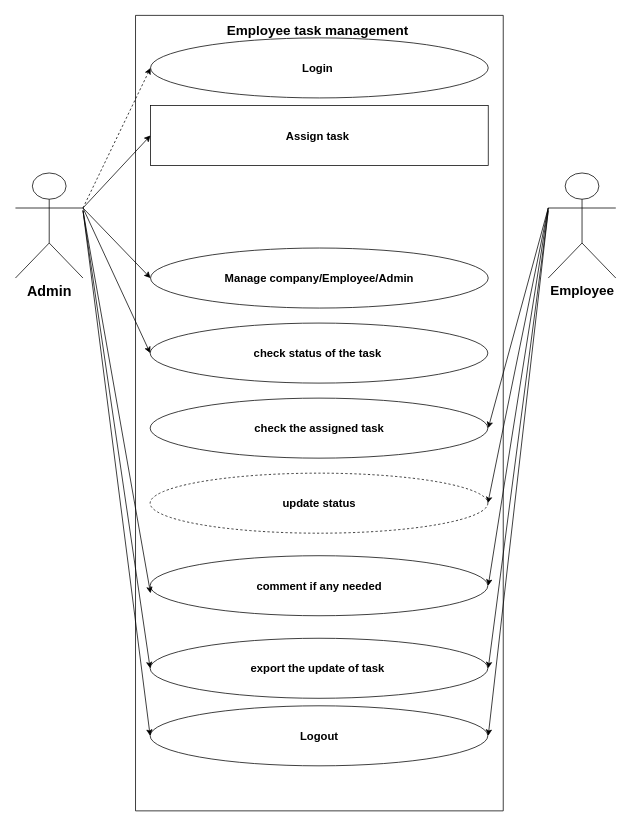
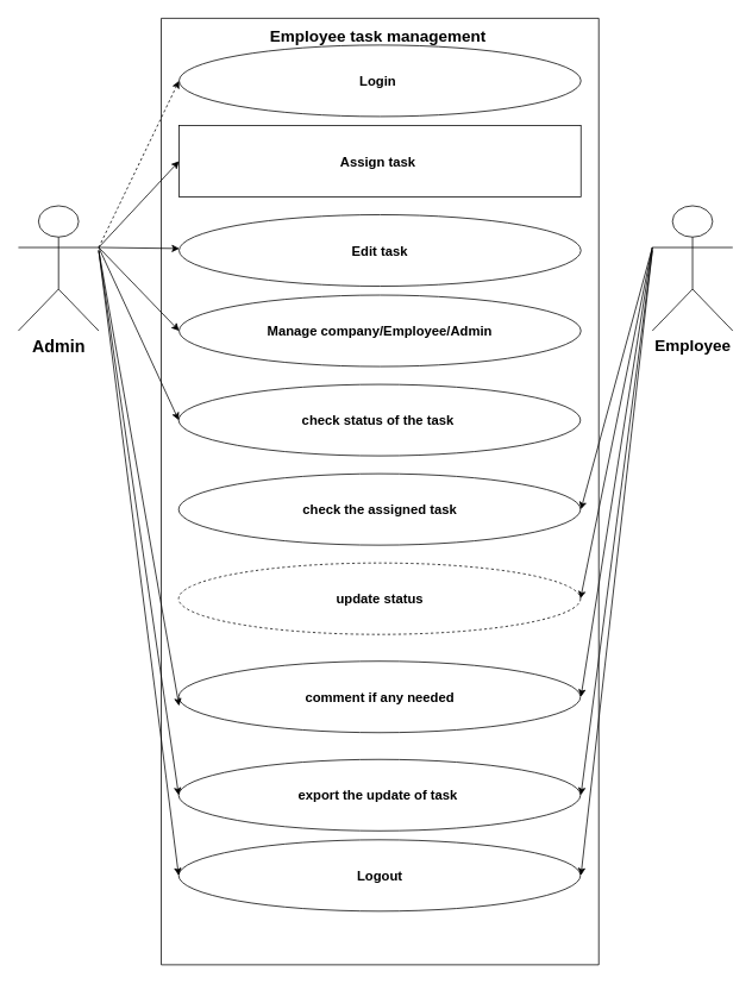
  <mxCell id="0" />
  <mxCell id="1" parent="0" />
  <mxCell id="2" value="&lt;b&gt;&lt;font style=&quot;font-size: 19px&quot;&gt;Admin&lt;/font&gt;&lt;/b&gt;" style="shape=umlActor;verticalLabelPosition=bottom;verticalAlign=top;html=1;outlineConnect=0;" vertex="1" parent="1"><mxGeometry x="20" y="230" width="90" height="140" as="geometry" /></mxCell>
  <mxCell id="3" value="&lt;b&gt;&lt;font style=&quot;font-size: 18px&quot;&gt;Employee&lt;/font&gt;&lt;/b&gt;" style="shape=umlActor;verticalLabelPosition=bottom;verticalAlign=top;html=1;outlineConnect=0;" vertex="1" parent="1"><mxGeometry x="730" y="230" width="90" height="140" as="geometry" /></mxCell>
  <mxCell id="4" value="" style="swimlane;startSize=0;" vertex="1" parent="1"><mxGeometry x="180" y="20" width="490" height="1060" as="geometry" /></mxCell>
  <mxCell id="5" value="&lt;font style=&quot;font-size: 15px&quot;&gt;&lt;b&gt;Login&amp;nbsp;&lt;/b&gt;&lt;/font&gt;" style="ellipse;whiteSpace=wrap;html=1;" vertex="1" parent="4"><mxGeometry x="20" y="30" width="450" height="80" as="geometry" /></mxCell>
  <mxCell id="6" value="&lt;font style=&quot;font-size: 15px&quot;&gt;&lt;b&gt;Assign task&amp;nbsp;&lt;/b&gt;&lt;/font&gt;" style="whiteSpace=wrap;html=1;rounded=0;" vertex="1" parent="4"><mxGeometry x="20" y="120" width="450" height="80" as="geometry" /></mxCell>
+ <mxCell id="7" value="&lt;b&gt;&lt;font style=&quot;font-size: 15px&quot;&gt;Edit task&lt;/font&gt;&lt;/b&gt;" style="ellipse;whiteSpace=wrap;html=1;" vertex="1" parent="4"><mxGeometry x="20" y="220" width="450" height="80" as="geometry" /></mxCell>
  <mxCell id="8" value="&lt;font style=&quot;font-size: 15px&quot;&gt;&lt;b&gt;Manage company/Employee/Admin&lt;/b&gt;&lt;/font&gt;" style="ellipse;whiteSpace=wrap;html=1;" vertex="1" parent="4"><mxGeometry x="20" y="310" width="450" height="80" as="geometry" /></mxCell>
  <mxCell id="9" value="&lt;b&gt;&lt;font style=&quot;font-size: 15px&quot;&gt;check status of the task&amp;nbsp;&lt;/font&gt;&lt;/b&gt;" style="ellipse;whiteSpace=wrap;html=1;" vertex="1" parent="4"><mxGeometry x="19.5" y="410" width="450" height="80" as="geometry" /></mxCell>
  <mxCell id="10" value="&lt;font style=&quot;font-size: 15px&quot;&gt;&lt;b&gt;update status&lt;/b&gt;&lt;/font&gt;" style="ellipse;whiteSpace=wrap;html=1;dashed=1;" vertex="1" parent="4"><mxGeometry x="19.5" y="610" width="450" height="80" as="geometry" /></mxCell>
  <mxCell id="11" value="&lt;font style=&quot;font-size: 15px&quot;&gt;&lt;b&gt;comment if any needed&lt;/b&gt;&lt;/font&gt;" style="ellipse;whiteSpace=wrap;html=1;" vertex="1" parent="4"><mxGeometry x="19.5" y="720" width="450" height="80" as="geometry" /></mxCell>
  <mxCell id="12" value="&lt;font style=&quot;font-size: 15px&quot;&gt;&lt;b&gt;export the update of task&amp;nbsp;&lt;/b&gt;&lt;/font&gt;" style="ellipse;whiteSpace=wrap;html=1;" vertex="1" parent="4"><mxGeometry x="19.5" y="830" width="450" height="80" as="geometry" /></mxCell>
  <mxCell id="13" value="&lt;b&gt;&lt;font style=&quot;font-size: 15px&quot;&gt;check the assigned task&lt;/font&gt;&lt;/b&gt;" style="ellipse;whiteSpace=wrap;html=1;" vertex="1" parent="4"><mxGeometry x="19.5" y="510" width="450" height="80" as="geometry" /></mxCell>
  <mxCell id="14" value="&lt;b&gt;&lt;font style=&quot;font-size: 18px&quot;&gt;Employee task management&amp;nbsp;&lt;/font&gt;&lt;/b&gt;" style="text;html=1;align=center;verticalAlign=middle;resizable=0;points=[];autosize=1;strokeColor=none;" vertex="1" parent="4"><mxGeometry x="115" y="10" width="260" height="20" as="geometry" /></mxCell>
  <mxCell id="15" value="&lt;span style=&quot;font-size: 15px&quot;&gt;&lt;b&gt;Logout&lt;/b&gt;&lt;/span&gt;" style="ellipse;whiteSpace=wrap;html=1;" vertex="1" parent="4"><mxGeometry x="19.5" y="920" width="450" height="80" as="geometry" /></mxCell>
  <mxCell id="16" value="" style="endArrow=classic;html=1;exitX=1;exitY=0.333;exitDx=0;exitDy=0;exitPerimeter=0;entryX=0;entryY=0.5;entryDx=0;entryDy=0;dashed=1;" edge="1" parent="1" source="2" target="5"><mxGeometry width="50" height="50" relative="1" as="geometry"><mxPoint x="370" y="350" as="sourcePoint" /><mxPoint x="420" y="300" as="targetPoint" /></mxGeometry></mxCell>
  <mxCell id="17" value="" style="endArrow=classic;html=1;entryX=0;entryY=0.5;entryDx=0;entryDy=0;exitX=1;exitY=0.333;exitDx=0;exitDy=0;exitPerimeter=0;" edge="1" parent="1" source="2" target="6"><mxGeometry width="50" height="50" relative="1" as="geometry"><mxPoint x="110" y="270" as="sourcePoint" /><mxPoint x="210" y="100" as="targetPoint" /></mxGeometry></mxCell>
+ <mxCell id="18" value="" style="endArrow=classic;html=1;exitX=1;exitY=0.333;exitDx=0;exitDy=0;exitPerimeter=0;" edge="1" parent="1" source="2" target="7"><mxGeometry width="50" height="50" relative="1" as="geometry"><mxPoint x="110" y="280" as="sourcePoint" /><mxPoint x="210" y="190" as="targetPoint" /></mxGeometry></mxCell>
  <mxCell id="19" value="" style="endArrow=classic;html=1;entryX=0;entryY=0.5;entryDx=0;entryDy=0;exitX=1;exitY=0.333;exitDx=0;exitDy=0;exitPerimeter=0;" edge="1" parent="1" source="2" target="8"><mxGeometry width="50" height="50" relative="1" as="geometry"><mxPoint x="110" y="280" as="sourcePoint" /><mxPoint x="210" y="190" as="targetPoint" /></mxGeometry></mxCell>
  <mxCell id="20" value="" style="endArrow=classic;html=1;entryX=0;entryY=0.5;entryDx=0;entryDy=0;exitX=1;exitY=0.333;exitDx=0;exitDy=0;exitPerimeter=0;" edge="1" parent="1" source="2" target="9"><mxGeometry width="50" height="50" relative="1" as="geometry"><mxPoint x="120" y="286.667" as="sourcePoint" /><mxPoint x="210" y="380" as="targetPoint" /></mxGeometry></mxCell>
  <mxCell id="21" value="" style="endArrow=classic;html=1;exitX=0;exitY=0.333;exitDx=0;exitDy=0;exitPerimeter=0;" edge="1" parent="1" source="3"><mxGeometry width="50" height="50" relative="1" as="geometry"><mxPoint x="730" y="280" as="sourcePoint" /><mxPoint x="650" y="570" as="targetPoint" /></mxGeometry></mxCell>
  <mxCell id="22" value="" style="endArrow=classic;html=1;exitX=0;exitY=0.333;exitDx=0;exitDy=0;exitPerimeter=0;entryX=1;entryY=0.5;entryDx=0;entryDy=0;" edge="1" parent="1" source="3" target="10"><mxGeometry width="50" height="50" relative="1" as="geometry"><mxPoint x="740" y="286.667" as="sourcePoint" /><mxPoint x="660" y="580" as="targetPoint" /></mxGeometry></mxCell>
  <mxCell id="23" value="" style="endArrow=classic;html=1;exitX=1;exitY=0.333;exitDx=0;exitDy=0;exitPerimeter=0;" edge="1" parent="1"><mxGeometry width="50" height="50" relative="1" as="geometry"><mxPoint x="110" y="279.997" as="sourcePoint" /><mxPoint x="200" y="790" as="targetPoint" /></mxGeometry></mxCell>
  <mxCell id="24" value="" style="endArrow=classic;html=1;entryX=0;entryY=0.5;entryDx=0;entryDy=0;" edge="1" parent="1" target="12"><mxGeometry width="50" height="50" relative="1" as="geometry"><mxPoint x="110" y="280" as="sourcePoint" /><mxPoint x="210" y="800" as="targetPoint" /></mxGeometry></mxCell>
  <mxCell id="25" value="" style="endArrow=classic;html=1;exitX=0;exitY=0.333;exitDx=0;exitDy=0;exitPerimeter=0;" edge="1" parent="1" source="3"><mxGeometry width="50" height="50" relative="1" as="geometry"><mxPoint x="740" y="286.667" as="sourcePoint" /><mxPoint x="650" y="780" as="targetPoint" /></mxGeometry></mxCell>
  <mxCell id="26" value="" style="endArrow=classic;html=1;" edge="1" parent="1"><mxGeometry width="50" height="50" relative="1" as="geometry"><mxPoint x="730" y="280" as="sourcePoint" /><mxPoint x="650" y="890" as="targetPoint" /></mxGeometry></mxCell>
  <mxCell id="27" value="" style="endArrow=classic;html=1;" edge="1" parent="1"><mxGeometry width="50" height="50" relative="1" as="geometry"><mxPoint x="730" y="280" as="sourcePoint" /><mxPoint x="650" y="980" as="targetPoint" /></mxGeometry></mxCell>
  <mxCell id="28" value="" style="endArrow=classic;html=1;entryX=0;entryY=0.5;entryDx=0;entryDy=0;" edge="1" parent="1" target="15"><mxGeometry width="50" height="50" relative="1" as="geometry"><mxPoint x="110" y="280" as="sourcePoint" /><mxPoint x="209.5" y="900" as="targetPoint" /></mxGeometry></mxCell>
